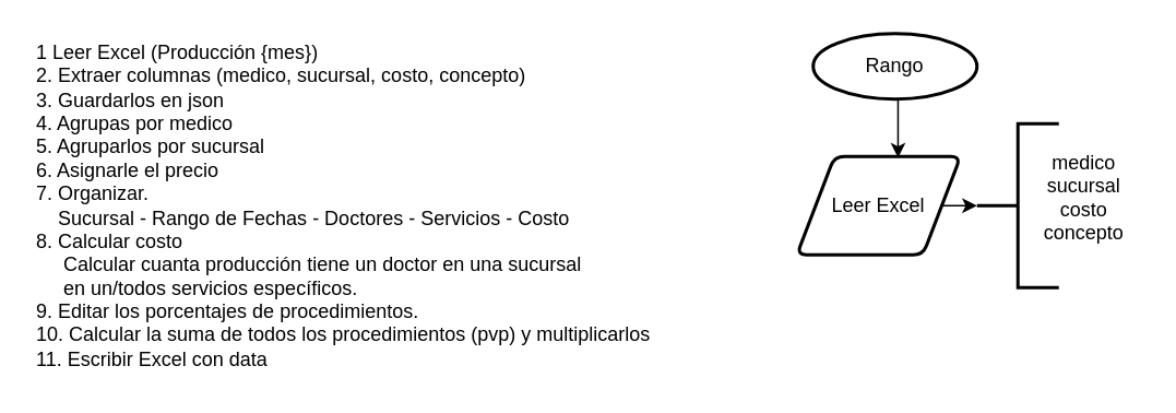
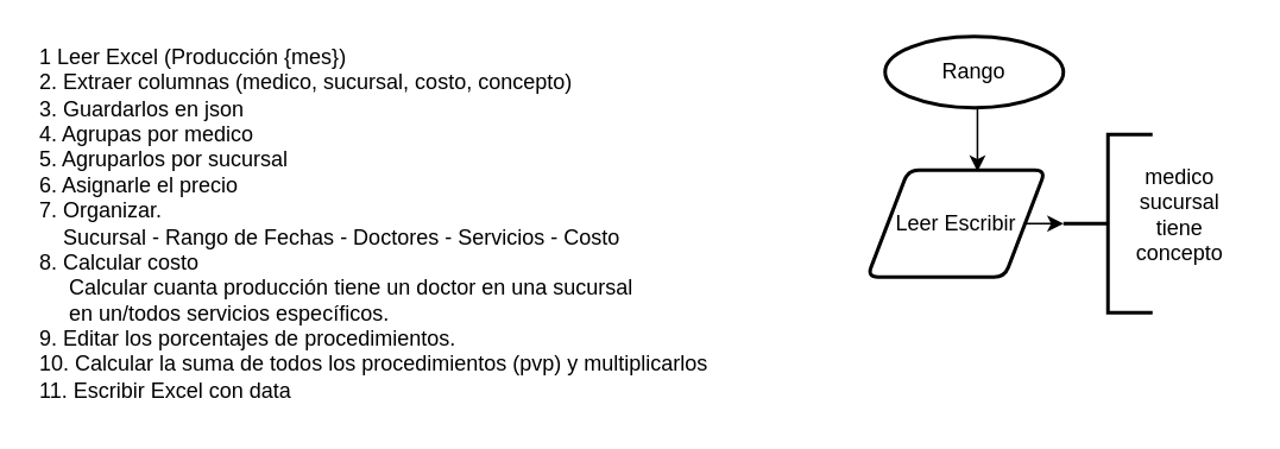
  <mxCell id="0" />
  <mxCell id="1" parent="0" />
  <mxCell id="2" value="&lt;div&gt;1 Leer Excel (Producción {mes})&lt;/div&gt;&lt;div&gt;2. Extraer columnas (medico, sucursal, costo, concepto)&lt;/div&gt;&lt;div&gt;3. Guardarlos en json&lt;/div&gt;&lt;div&gt;4. Agrupas por medico&lt;/div&gt;&lt;div&gt;5. Agruparlos por sucursal&lt;/div&gt;&lt;div&gt;6. Asignarle el precio&lt;/div&gt;&lt;div&gt;7. Organizar.&lt;/div&gt;&lt;div&gt;&amp;nbsp; &amp;nbsp; Sucursal - Rango de Fechas - Doctores - Servicios - Costo&lt;/div&gt;&lt;div&gt;8. Calcular costo&lt;/div&gt;&lt;div&gt;&amp;nbsp; &amp;nbsp; &amp;nbsp;Calcular cuanta producción tiene un doctor en una sucursal&lt;/div&gt;&lt;div&gt;&amp;nbsp; &amp;nbsp; &amp;nbsp;en un/todos servicios específicos.&lt;/div&gt;&lt;div&gt;9. Editar los porcentajes de procedimientos.&lt;/div&gt;&lt;div&gt;10. Calcular la suma de todos los procedimientos (pvp) y multiplicarlos&lt;/div&gt;&lt;div&gt;11. Escribir Excel con data&lt;/div&gt;" style="text;html=1;align=left;verticalAlign=middle;resizable=0;points=[];autosize=1;strokeColor=none;fillColor=none;" parent="1" vertex="1"><mxGeometry x="20" y="20" width="400" height="210" as="geometry" /></mxCell>
  <mxCell id="3" value="Rango" style="strokeWidth=2;html=1;shape=mxgraph.flowchart.start_1;whiteSpace=wrap;" vertex="1" parent="1"><mxGeometry x="496" y="20" width="100" height="40" as="geometry" /></mxCell>
- <mxCell id="4" value="Leer Excel" style="shape=parallelogram;html=1;strokeWidth=2;perimeter=parallelogramPerimeter;whiteSpace=wrap;rounded=1;arcSize=12;size=0.23;" vertex="1" parent="1"><mxGeometry x="486" y="95" width="100" height="60" as="geometry" /></mxCell>
+ <mxCell id="4" value="Leer Escribir" style="shape=parallelogram;html=1;strokeWidth=2;perimeter=parallelogramPerimeter;whiteSpace=wrap;rounded=1;arcSize=12;size=0.23;" vertex="1" parent="1"><mxGeometry x="486" y="95" width="100" height="60" as="geometry" /></mxCell>
  <mxCell id="5" style="edgeStyle=orthogonalEdgeStyle;rounded=0;orthogonalLoop=1;jettySize=auto;html=1;exitX=0.5;exitY=1;exitDx=0;exitDy=0;exitPerimeter=0;entryX=0.618;entryY=0.013;entryDx=0;entryDy=0;entryPerimeter=0;" edge="1" parent="1" source="3" target="4"><mxGeometry relative="1" as="geometry" /></mxCell>
  <mxCell id="6" value="" style="strokeWidth=2;html=1;shape=mxgraph.flowchart.annotation_2;align=left;labelPosition=right;pointerEvents=1;" vertex="1" parent="1"><mxGeometry x="596" y="75" width="50" height="100" as="geometry" /></mxCell>
  <mxCell id="7" style="edgeStyle=orthogonalEdgeStyle;rounded=0;orthogonalLoop=1;jettySize=auto;html=1;exitX=1;exitY=0.5;exitDx=0;exitDy=0;entryX=0;entryY=0.5;entryDx=0;entryDy=0;entryPerimeter=0;" edge="1" parent="1" source="4" target="6"><mxGeometry relative="1" as="geometry" /></mxCell>
- <mxCell id="8" value="&lt;span style=&quot;text-align: left;&quot;&gt;medico&lt;/span&gt;&lt;div&gt;&lt;span style=&quot;text-align: left;&quot;&gt;sucursal&lt;/span&gt;&lt;/div&gt;&lt;div&gt;&lt;span style=&quot;text-align: left;&quot;&gt;costo&lt;/span&gt;&lt;/div&gt;&lt;div&gt;&lt;span style=&quot;text-align: left;&quot;&gt;concepto&lt;/span&gt;&lt;/div&gt;" style="text;html=1;align=center;verticalAlign=middle;resizable=0;points=[];autosize=1;strokeColor=none;fillColor=none;" vertex="1" parent="1"><mxGeometry x="626" y="85" width="70" height="70" as="geometry" /></mxCell>
+ <mxCell id="8" value="&lt;span style=&quot;text-align: left;&quot;&gt;medico&lt;/span&gt;&lt;div&gt;&lt;span style=&quot;text-align: left;&quot;&gt;sucursal&lt;/span&gt;&lt;/div&gt;&lt;div&gt;&lt;span style=&quot;text-align: left;&quot;&gt;tiene&lt;/span&gt;&lt;/div&gt;&lt;div&gt;&lt;span style=&quot;text-align: left;&quot;&gt;concepto&lt;/span&gt;&lt;/div&gt;" style="text;html=1;align=center;verticalAlign=middle;resizable=0;points=[];autosize=1;strokeColor=none;fillColor=none;" vertex="1" parent="1"><mxGeometry x="626" y="85" width="70" height="70" as="geometry" /></mxCell>
